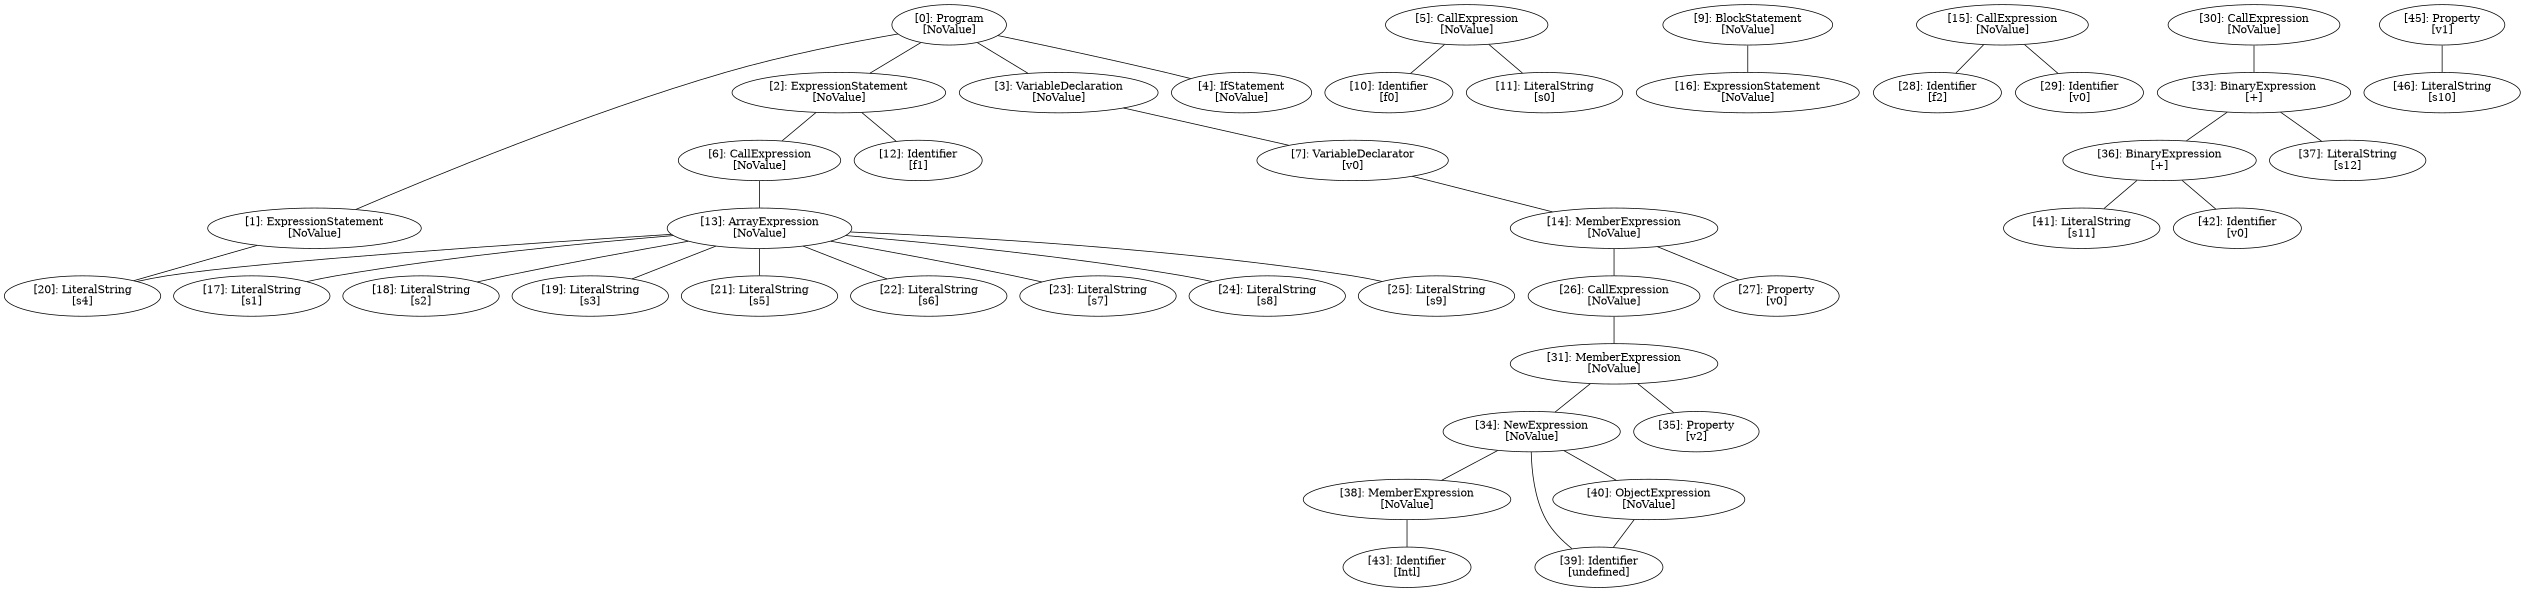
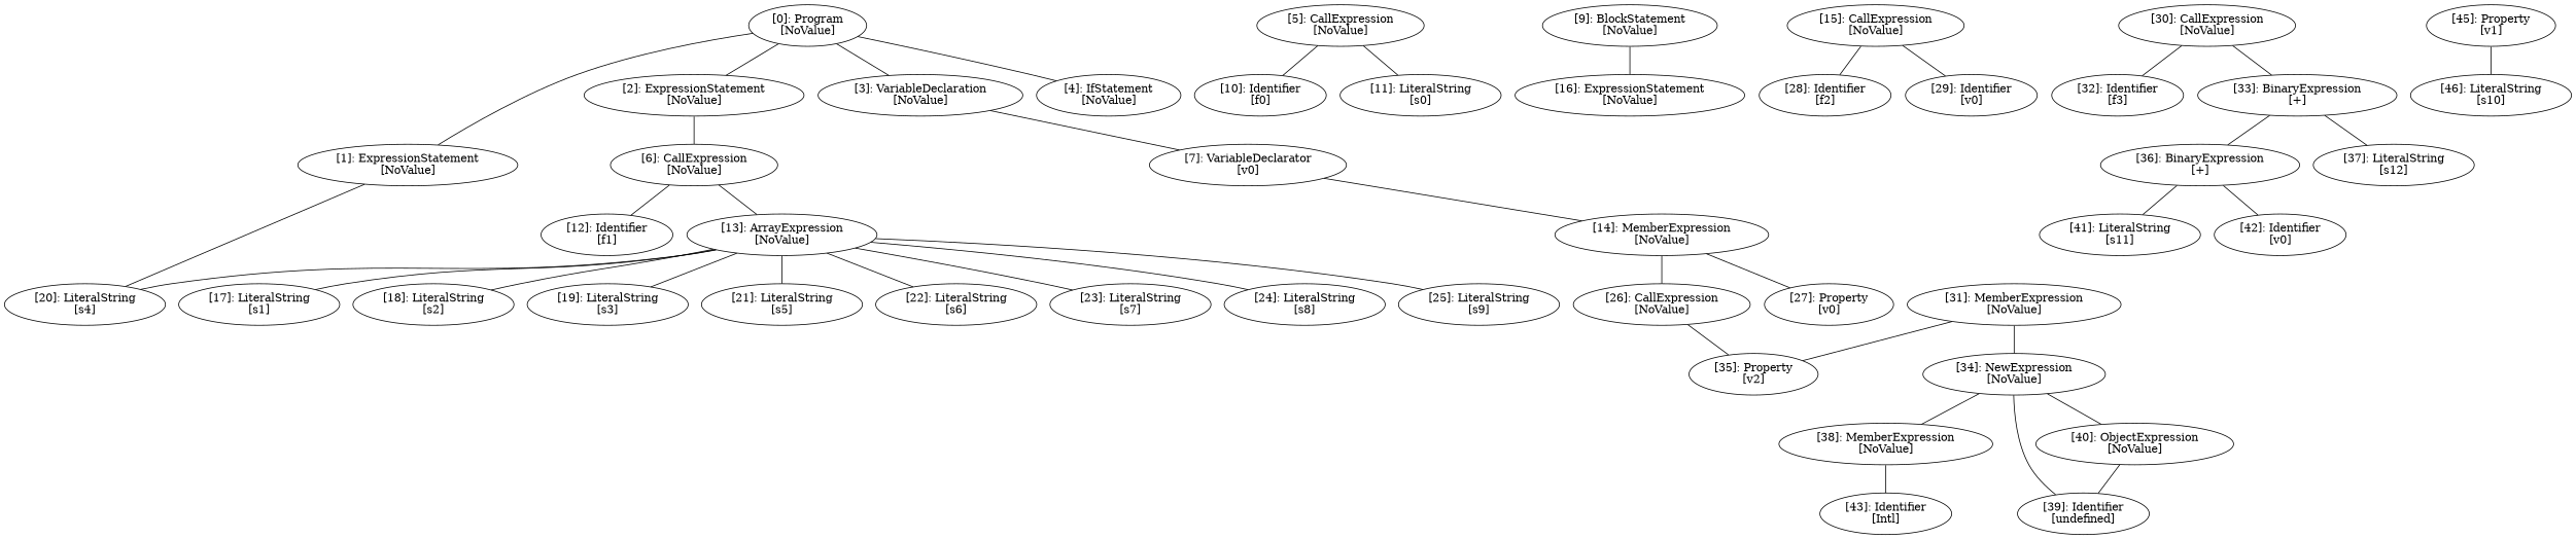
  graph {
    fontname="DejaVu Serif"
    node [fontname="DejaVu Serif"]
    edge [fontname="DejaVu Serif"]
    n1 [label="[0]: Program\n[NoValue]"]
    n2 [label="[1]: ExpressionStatement\n[NoValue]"]
    n3 [label="[2]: ExpressionStatement\n[NoValue]"]
    n4 [label="[3]: VariableDeclaration\n[NoValue]"]
    n5 [label="[4]: IfStatement\n[NoValue]"]
    n6 [label="[20]: LiteralString\n[s4]"]
    n7 [label="[6]: CallExpression\n[NoValue]"]
    n8 [label="[7]: VariableDeclarator\n[v0]"]
    n9 [label="[5]: CallExpression\n[NoValue]"]
    n10 [label="[10]: Identifier\n[f0]"]
    n11 [label="[11]: LiteralString\n[s0]"]
    n12 [label="[12]: Identifier\n[f1]"]
    n13 [label="[13]: ArrayExpression\n[NoValue]"]
    n14 [label="[14]: MemberExpression\n[NoValue]"]
    n15 [label="[9]: BlockStatement\n[NoValue]"]
    n16 [label="[16]: ExpressionStatement\n[NoValue]"]
    n17 [label="[17]: LiteralString\n[s1]"]
    n18 [label="[18]: LiteralString\n[s2]"]
    n19 [label="[19]: LiteralString\n[s3]"]
    n20 [label="[21]: LiteralString\n[s5]"]
    n21 [label="[22]: LiteralString\n[s6]"]
    n22 [label="[23]: LiteralString\n[s7]"]
    n23 [label="[24]: LiteralString\n[s8]"]
    n24 [label="[25]: LiteralString\n[s9]"]
    n25 [label="[26]: CallExpression\n[NoValue]"]
    n26 [label="[27]: Property\n[v0]"]
    n27 [label="[15]: CallExpression\n[NoValue]"]
    n28 [label="[28]: Identifier\n[f2]"]
    n29 [label="[29]: Identifier\n[v0]"]
    n30 [label="[31]: MemberExpression\n[NoValue]"]
    n31 [label="[30]: CallExpression\n[NoValue]"]
+   n32 [label="[32]: Identifier\n[f3]"]
    n33 [label="[33]: BinaryExpression\n[+]"]
    n34 [label="[34]: NewExpression\n[NoValue]"]
    n35 [label="[35]: Property\n[v2]"]
    n36 [label="[36]: BinaryExpression\n[+]"]
    n37 [label="[37]: LiteralString\n[s12]"]
    n38 [label="[38]: MemberExpression\n[NoValue]"]
    n39 [label="[39]: Identifier\n[undefined]"]
    n40 [label="[40]: ObjectExpression\n[NoValue]"]
    n41 [label="[41]: LiteralString\n[s11]"]
    n42 [label="[42]: Identifier\n[v0]"]
    n43 [label="[43]: Identifier\n[Intl]"]
    n44 [label="[45]: Property\n[v1]"]
    n45 [label="[46]: LiteralString\n[s10]"]
    n1 -- n2
    n1 -- n3
    n1 -- n4
    n1 -- n5
    n2 -- n6
    n3 -- n7
    n4 -- n8
-   n3 -- n12
+   n7 -- n12
    n7 -- n13
    n8 -- n14
    n9 -- n10
    n9 -- n11
    n13 -- n6
    n13 -- n17
    n13 -- n18
    n13 -- n19
    n13 -- n20
    n13 -- n21
    n13 -- n22
    n13 -- n23
    n13 -- n24
    n14 -- n25
    n14 -- n26
    n15 -- n16
-   n25 -- n30
+   n25 -- n35
    n27 -- n28
    n27 -- n29
    n30 -- n34
    n30 -- n35
+   n31 -- n32
    n31 -- n33
    n33 -- n36
    n33 -- n37
    n34 -- n38
    n34 -- n39
    n34 -- n40
    n36 -- n41
    n36 -- n42
    n38 -- n43
    n40 -- n39
    n44 -- n45
  }
